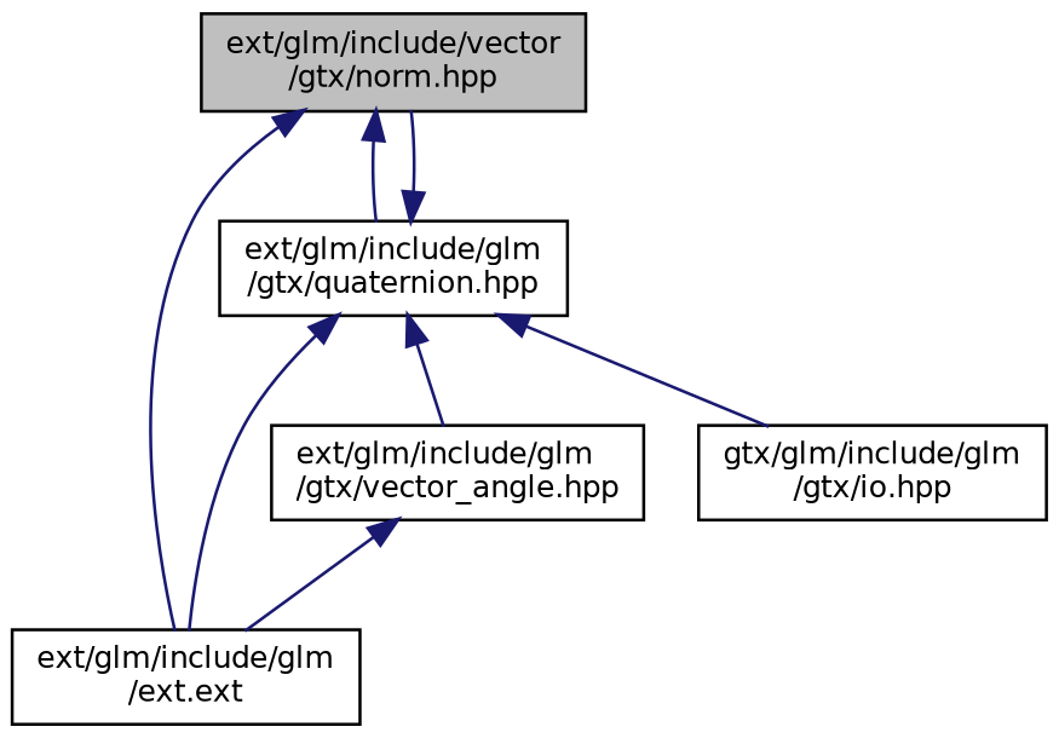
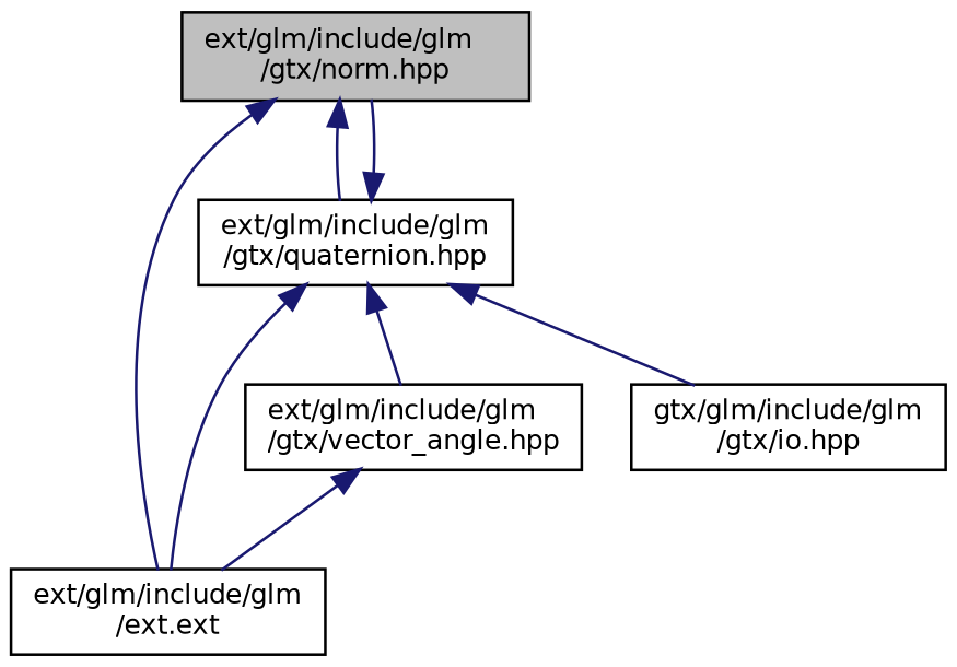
  digraph {
    node [color=black fillcolor=white fontname=Helvetica fontsize=10 shape=record style=filled]
    edge [color=midnightblue dir=back fontname=Helvetica fontsize=10 labelfontname=Helvetica labelfontsize=10 style=solid]
-   n1 [fillcolor=grey75 fontcolor=black height=0.2 label="ext/glm/include/vector\l/gtx/norm.hpp" width=0.4]
+   n1 [fillcolor=grey75 fontcolor=black height=0.2 label="ext/glm/include/glm\l/gtx/norm.hpp" width=0.4]
    n2 [height=0.2 label="ext/glm/include/glm\l/ext.ext" width=0.4]
    n3 [height=0.2 label="ext/glm/include/glm\l/gtx/quaternion.hpp" width=0.4]
    n4 [height=0.2 label="ext/glm/include/glm\l/gtx/vector_angle.hpp" width=0.4]
    n5 [height=0.2 label="gtx/glm/include/glm\l/gtx/io.hpp" width=0.4]
    n1 -> n2
    n1 -> n3
    n3 -> n1
    n3 -> n2
    n3 -> n4
    n3 -> n5
    n4 -> n2
  }
